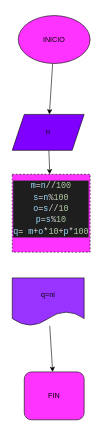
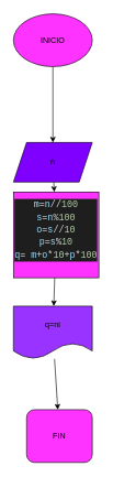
  <mxCell id="0" />
  <mxCell id="1" parent="0" />
  <mxCell id="2" value="" style="edgeStyle=none;html=1;" edge="1" parent="1" source="3" target="5"><mxGeometry relative="1" as="geometry" /></mxCell>
- <mxCell id="3" value="INICIO" style="ellipse;whiteSpace=wrap;html=1;fillColor=#FF33FF;" vertex="1" parent="1"><mxGeometry x="30" y="25" width="120" height="80" as="geometry" /></mxCell>
+ <mxCell id="3" value="INICIO" style="ellipse;whiteSpace=wrap;html=1;fillColor=#FF33FF;" vertex="1" parent="1"><mxGeometry x="20" y="20" width="120" height="80" as="geometry" /></mxCell>
  <mxCell id="4" value="" style="edgeStyle=none;html=1;" edge="1" parent="1" source="5" target="7"><mxGeometry relative="1" as="geometry" /></mxCell>
- <mxCell id="5" value="n" style="shape=parallelogram;perimeter=parallelogramPerimeter;whiteSpace=wrap;html=1;fixedSize=1;fillColor=#7F00FF;" vertex="1" parent="1"><mxGeometry x="20" y="190" width="120" height="60" as="geometry" /></mxCell>
- <mxCell id="7" value="&#10;&lt;div style=&quot;color: rgb(212, 212, 212); background-color: rgb(30, 30, 30); font-family: Consolas, &amp;quot;Courier New&amp;quot;, monospace; font-weight: normal; font-size: 14px; line-height: 19px;&quot;&gt;&lt;div&gt;&lt;span style=&quot;color: #9cdcfe;&quot;&gt;m&lt;/span&gt;&lt;span style=&quot;color: #d4d4d4;&quot;&gt;=&lt;/span&gt;&lt;span style=&quot;color: #9cdcfe;&quot;&gt;n&lt;/span&gt;&lt;span style=&quot;color: #d4d4d4;&quot;&gt;//&lt;/span&gt;&lt;span style=&quot;color: #b5cea8;&quot;&gt;100&lt;/span&gt;&lt;/div&gt;&lt;div&gt;&lt;span style=&quot;color: #9cdcfe;&quot;&gt;s&lt;/span&gt;&lt;span style=&quot;color: #d4d4d4;&quot;&gt;=&lt;/span&gt;&lt;span style=&quot;color: #9cdcfe;&quot;&gt;n&lt;/span&gt;&lt;span style=&quot;color: #d4d4d4;&quot;&gt;%&lt;/span&gt;&lt;span style=&quot;color: #b5cea8;&quot;&gt;100&lt;/span&gt;&lt;/div&gt;&lt;div&gt;&lt;span style=&quot;color: #9cdcfe;&quot;&gt;o&lt;/span&gt;&lt;span style=&quot;color: #d4d4d4;&quot;&gt;=&lt;/span&gt;&lt;span style=&quot;color: #9cdcfe;&quot;&gt;s&lt;/span&gt;&lt;span style=&quot;color: #d4d4d4;&quot;&gt;//&lt;/span&gt;&lt;span style=&quot;color: #b5cea8;&quot;&gt;10&lt;/span&gt;&lt;/div&gt;&lt;div&gt;&lt;span style=&quot;color: #9cdcfe;&quot;&gt;p&lt;/span&gt;&lt;span style=&quot;color: #d4d4d4;&quot;&gt;=&lt;/span&gt;&lt;span style=&quot;color: #9cdcfe;&quot;&gt;s&lt;/span&gt;&lt;span style=&quot;color: #d4d4d4;&quot;&gt;%&lt;/span&gt;&lt;span style=&quot;color: #b5cea8;&quot;&gt;10&lt;/span&gt;&lt;/div&gt;&lt;div&gt;&lt;span style=&quot;color: #9cdcfe;&quot;&gt;q&lt;/span&gt;&lt;span style=&quot;color: #d4d4d4;&quot;&gt;= &lt;/span&gt;&lt;span style=&quot;color: #9cdcfe;&quot;&gt;m&lt;/span&gt;&lt;span style=&quot;color: #d4d4d4;&quot;&gt;+&lt;/span&gt;&lt;span style=&quot;color: #9cdcfe;&quot;&gt;o&lt;/span&gt;&lt;span style=&quot;color: #d4d4d4;&quot;&gt;*&lt;/span&gt;&lt;span style=&quot;color: #b5cea8;&quot;&gt;10&lt;/span&gt;&lt;span style=&quot;color: #d4d4d4;&quot;&gt;+&lt;/span&gt;&lt;span style=&quot;color: #9cdcfe;&quot;&gt;p&lt;/span&gt;&lt;span style=&quot;color: #d4d4d4;&quot;&gt;*&lt;/span&gt;&lt;span style=&quot;color: #b5cea8;&quot;&gt;100&lt;/span&gt;&lt;/div&gt;&lt;/div&gt;&#10;&#10;" style="whiteSpace=wrap;html=1;fillColor=#FF33FF;dashed=1;" vertex="1" parent="1"><mxGeometry x="20" y="290" width="130" height="130" as="geometry" /></mxCell>
+ <mxCell id="5" value="n" style="shape=parallelogram;perimeter=parallelogramPerimeter;whiteSpace=wrap;html=1;fixedSize=1;fillColor=#7F00FF;" vertex="1" parent="1"><mxGeometry x="20" y="215" width="120" height="60" as="geometry" /></mxCell>
+ <mxCell id="6" value="" style="edgeStyle=none;html=1;" edge="1" parent="1" source="7" target="9"><mxGeometry relative="1" as="geometry" /></mxCell>
+ <mxCell id="7" value="&#10;&lt;div style=&quot;color: rgb(212, 212, 212); background-color: rgb(30, 30, 30); font-family: Consolas, &amp;quot;Courier New&amp;quot;, monospace; font-weight: normal; font-size: 14px; line-height: 19px;&quot;&gt;&lt;div&gt;&lt;span style=&quot;color: #9cdcfe;&quot;&gt;m&lt;/span&gt;&lt;span style=&quot;color: #d4d4d4;&quot;&gt;=&lt;/span&gt;&lt;span style=&quot;color: #9cdcfe;&quot;&gt;n&lt;/span&gt;&lt;span style=&quot;color: #d4d4d4;&quot;&gt;//&lt;/span&gt;&lt;span style=&quot;color: #b5cea8;&quot;&gt;100&lt;/span&gt;&lt;/div&gt;&lt;div&gt;&lt;span style=&quot;color: #9cdcfe;&quot;&gt;s&lt;/span&gt;&lt;span style=&quot;color: #d4d4d4;&quot;&gt;=&lt;/span&gt;&lt;span style=&quot;color: #9cdcfe;&quot;&gt;n&lt;/span&gt;&lt;span style=&quot;color: #d4d4d4;&quot;&gt;%&lt;/span&gt;&lt;span style=&quot;color: #b5cea8;&quot;&gt;100&lt;/span&gt;&lt;/div&gt;&lt;div&gt;&lt;span style=&quot;color: #9cdcfe;&quot;&gt;o&lt;/span&gt;&lt;span style=&quot;color: #d4d4d4;&quot;&gt;=&lt;/span&gt;&lt;span style=&quot;color: #9cdcfe;&quot;&gt;s&lt;/span&gt;&lt;span style=&quot;color: #d4d4d4;&quot;&gt;//&lt;/span&gt;&lt;span style=&quot;color: #b5cea8;&quot;&gt;10&lt;/span&gt;&lt;/div&gt;&lt;div&gt;&lt;span style=&quot;color: #9cdcfe;&quot;&gt;p&lt;/span&gt;&lt;span style=&quot;color: #d4d4d4;&quot;&gt;=&lt;/span&gt;&lt;span style=&quot;color: #9cdcfe;&quot;&gt;s&lt;/span&gt;&lt;span style=&quot;color: #d4d4d4;&quot;&gt;%&lt;/span&gt;&lt;span style=&quot;color: #b5cea8;&quot;&gt;10&lt;/span&gt;&lt;/div&gt;&lt;div&gt;&lt;span style=&quot;color: #9cdcfe;&quot;&gt;q&lt;/span&gt;&lt;span style=&quot;color: #d4d4d4;&quot;&gt;= &lt;/span&gt;&lt;span style=&quot;color: #9cdcfe;&quot;&gt;m&lt;/span&gt;&lt;span style=&quot;color: #d4d4d4;&quot;&gt;+&lt;/span&gt;&lt;span style=&quot;color: #9cdcfe;&quot;&gt;o&lt;/span&gt;&lt;span style=&quot;color: #d4d4d4;&quot;&gt;*&lt;/span&gt;&lt;span style=&quot;color: #b5cea8;&quot;&gt;10&lt;/span&gt;&lt;span style=&quot;color: #d4d4d4;&quot;&gt;+&lt;/span&gt;&lt;span style=&quot;color: #9cdcfe;&quot;&gt;p&lt;/span&gt;&lt;span style=&quot;color: #d4d4d4;&quot;&gt;*&lt;/span&gt;&lt;span style=&quot;color: #b5cea8;&quot;&gt;100&lt;/span&gt;&lt;/div&gt;&lt;/div&gt;&#10;&#10;" style="whiteSpace=wrap;html=1;fillColor=#FF33FF;" vertex="1" parent="1"><mxGeometry x="20" y="290" width="130" height="130" as="geometry" /></mxCell>
  <mxCell id="8" value="" style="edgeStyle=none;html=1;" edge="1" parent="1" source="9" target="10"><mxGeometry relative="1" as="geometry" /></mxCell>
  <mxCell id="9" value="q=ni" style="shape=document;whiteSpace=wrap;html=1;boundedLbl=1;fillColor=#9933FF;" vertex="1" parent="1"><mxGeometry x="20" y="463" width="120" height="80" as="geometry" /></mxCell>
  <mxCell id="10" value="FIN" style="whiteSpace=wrap;html=1;fillColor=#FF33FF;rounded=1;" vertex="1" parent="1"><mxGeometry x="40" y="620" width="100" height="80" as="geometry" /></mxCell>
